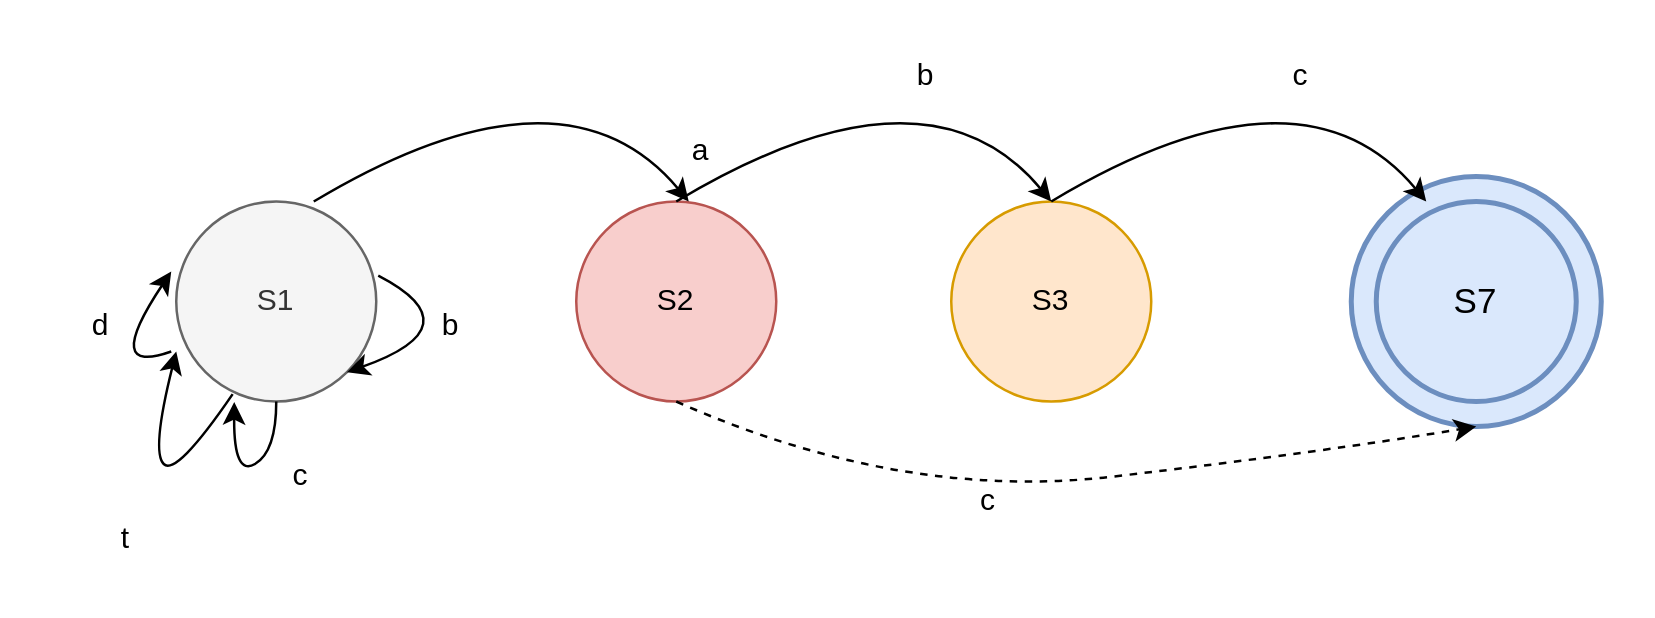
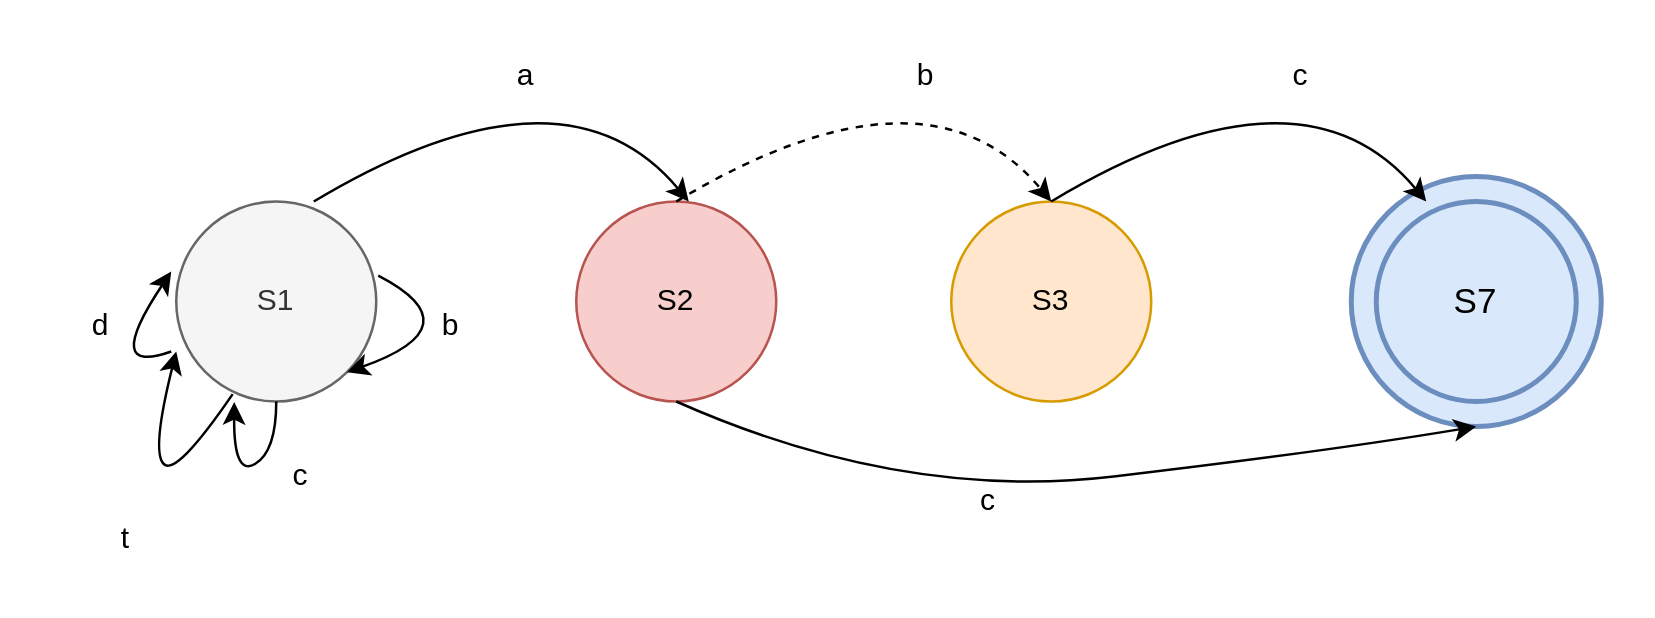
  <mxCell id="0" />
  <mxCell id="1" parent="0" />
  <mxCell id="2" value="S1" style="ellipse;whiteSpace=wrap;html=1;aspect=fixed;fillColor=#f5f5f5;strokeColor=#666666;fontColor=#333333;" vertex="1" parent="1"><mxGeometry x="70" y="80" width="80" height="80" as="geometry" /></mxCell>
  <mxCell id="3" value="" style="curved=1;endArrow=classic;html=1;exitX=0.282;exitY=0.963;exitDx=0;exitDy=0;exitPerimeter=0;" edge="1" parent="1" source="2"><mxGeometry width="50" height="50" relative="1" as="geometry"><mxPoint x="70" y="230" as="sourcePoint" /><mxPoint x="70" y="140" as="targetPoint" /><Array as="points"><mxPoint x="70" y="190" /><mxPoint x="60" y="180" /></Array></mxGeometry></mxCell>
  <mxCell id="4" value="" style="curved=1;endArrow=classic;html=1;exitX=0.5;exitY=1;exitDx=0;exitDy=0;entryX=0.29;entryY=1.003;entryDx=0;entryDy=0;entryPerimeter=0;" edge="1" parent="1" source="2" target="2"><mxGeometry width="50" height="50" relative="1" as="geometry"><mxPoint x="102.56" y="167.04" as="sourcePoint" /><mxPoint x="80" y="150" as="targetPoint" /><Array as="points"><mxPoint x="110" y="180" /><mxPoint x="93" y="190" /></Array></mxGeometry></mxCell>
  <mxCell id="5" value="" style="curved=1;endArrow=classic;html=1;exitX=1.01;exitY=0.371;exitDx=0;exitDy=0;entryX=1;entryY=1;entryDx=0;entryDy=0;exitPerimeter=0;" edge="1" parent="1" source="2" target="2"><mxGeometry width="50" height="50" relative="1" as="geometry"><mxPoint x="120" y="170" as="sourcePoint" /><mxPoint x="103.2" y="170.24" as="targetPoint" /><Array as="points"><mxPoint x="190" y="130" /></Array></mxGeometry></mxCell>
  <mxCell id="6" value="b" style="text;html=1;strokeColor=none;fillColor=none;align=center;verticalAlign=middle;whiteSpace=wrap;rounded=0;" vertex="1" parent="1"><mxGeometry x="160" y="120" width="40" height="20" as="geometry" /></mxCell>
  <mxCell id="7" value="t" style="text;html=1;strokeColor=none;fillColor=none;align=center;verticalAlign=middle;whiteSpace=wrap;rounded=0;" vertex="1" parent="1"><mxGeometry x="30" y="205" width="40" height="20" as="geometry" /></mxCell>
  <mxCell id="8" value="d" style="text;html=1;strokeColor=none;fillColor=none;align=center;verticalAlign=middle;whiteSpace=wrap;rounded=0;" vertex="1" parent="1"><mxGeometry x="20" y="120" width="40" height="20" as="geometry" /></mxCell>
  <mxCell id="9" value="" style="curved=1;endArrow=classic;html=1;" edge="1" parent="1"><mxGeometry width="50" height="50" relative="1" as="geometry"><mxPoint x="68" y="140" as="sourcePoint" /><mxPoint x="68" y="108" as="targetPoint" /><Array as="points"><mxPoint x="40" y="150" /></Array></mxGeometry></mxCell>
  <mxCell id="10" value="S2" style="ellipse;whiteSpace=wrap;html=1;aspect=fixed;fillColor=#f8cecc;strokeColor=#b85450;" vertex="1" parent="1"><mxGeometry x="230" y="80" width="80" height="80" as="geometry" /></mxCell>
  <mxCell id="11" value="S3" style="ellipse;whiteSpace=wrap;html=1;aspect=fixed;fillColor=#ffe6cc;strokeColor=#d79b00;" vertex="1" parent="1"><mxGeometry x="380" y="80" width="80" height="80" as="geometry" /></mxCell>
  <mxCell id="12" value="S7" style="ellipse;shape=doubleEllipse;margin=10;strokeWidth=2;fontSize=14;whiteSpace=wrap;html=1;align=center;fillColor=#dae8fc;strokeColor=#6c8ebf;" vertex="1" parent="1"><mxGeometry x="540" y="70" width="100" height="100" as="geometry" /></mxCell>
- <mxCell id="13" value="" style="curved=1;endArrow=classic;html=1;exitX=0.5;exitY=0;exitDx=0;exitDy=0;entryX=0.5;entryY=0;entryDx=0;entryDy=0;" edge="1" parent="1" source="10" target="11"><mxGeometry width="50" height="50" relative="1" as="geometry"><mxPoint x="20" y="270" as="sourcePoint" /><mxPoint x="70" y="220" as="targetPoint" /><Array as="points"><mxPoint x="370" y="20" /></Array></mxGeometry></mxCell>
+ <mxCell id="13" value="" style="curved=1;endArrow=classic;html=1;exitX=0.5;exitY=0;exitDx=0;exitDy=0;entryX=0.5;entryY=0;entryDx=0;entryDy=0;dashed=1;" edge="1" parent="1" source="10" target="11"><mxGeometry width="50" height="50" relative="1" as="geometry"><mxPoint x="20" y="270" as="sourcePoint" /><mxPoint x="70" y="220" as="targetPoint" /><Array as="points"><mxPoint x="370" y="20" /></Array></mxGeometry></mxCell>
  <mxCell id="14" value="" style="curved=1;endArrow=classic;html=1;exitX=0.5;exitY=0;exitDx=0;exitDy=0;" edge="1" parent="1"><mxGeometry width="50" height="50" relative="1" as="geometry"><mxPoint x="420" y="80" as="sourcePoint" /><mxPoint x="570" y="80" as="targetPoint" /><Array as="points"><mxPoint x="520" y="20" /></Array></mxGeometry></mxCell>
  <mxCell id="15" value="" style="curved=1;endArrow=classic;html=1;exitX=0.5;exitY=0;exitDx=0;exitDy=0;entryX=0.5;entryY=0;entryDx=0;entryDy=0;" edge="1" parent="1"><mxGeometry width="50" height="50" relative="1" as="geometry"><mxPoint x="125" y="80" as="sourcePoint" /><mxPoint x="275" y="80" as="targetPoint" /><Array as="points"><mxPoint x="225" y="20" /></Array></mxGeometry></mxCell>
- <mxCell id="16" value="" style="curved=1;endArrow=classic;html=1;exitX=0.5;exitY=1;exitDx=0;exitDy=0;entryX=0.5;entryY=1;entryDx=0;entryDy=0;dashed=1;" edge="1" parent="1" source="10" target="12"><mxGeometry width="50" height="50" relative="1" as="geometry"><mxPoint x="300" y="110" as="sourcePoint" /><mxPoint x="450" y="110" as="targetPoint" /><Array as="points"><mxPoint x="360" y="200" /><mxPoint x="530" y="180" /></Array></mxGeometry></mxCell>
+ <mxCell id="16" value="" style="curved=1;endArrow=classic;html=1;exitX=0.5;exitY=1;exitDx=0;exitDy=0;entryX=0.5;entryY=1;entryDx=0;entryDy=0;" edge="1" parent="1" source="10" target="12"><mxGeometry width="50" height="50" relative="1" as="geometry"><mxPoint x="300" y="110" as="sourcePoint" /><mxPoint x="450" y="110" as="targetPoint" /><Array as="points"><mxPoint x="360" y="200" /><mxPoint x="530" y="180" /></Array></mxGeometry></mxCell>
  <mxCell id="17" value="c" style="text;html=1;strokeColor=none;fillColor=none;align=center;verticalAlign=middle;whiteSpace=wrap;rounded=0;" vertex="1" parent="1"><mxGeometry x="100" y="180" width="40" height="20" as="geometry" /></mxCell>
  <mxCell id="18" value="c" style="text;html=1;strokeColor=none;fillColor=none;align=center;verticalAlign=middle;whiteSpace=wrap;rounded=0;" vertex="1" parent="1"><mxGeometry x="375" y="190" width="40" height="20" as="geometry" /></mxCell>
- <mxCell id="19" value="a" style="text;html=1;strokeColor=none;fillColor=none;align=center;verticalAlign=middle;whiteSpace=wrap;rounded=0;" vertex="1" parent="1"><mxGeometry x="260" y="50" width="40" height="20" as="geometry" /></mxCell>
+ <mxCell id="19" value="a" style="text;html=1;strokeColor=none;fillColor=none;align=center;verticalAlign=middle;whiteSpace=wrap;rounded=0;" vertex="1" parent="1"><mxGeometry x="190" y="20" width="40" height="20" as="geometry" /></mxCell>
  <mxCell id="20" value="b" style="text;html=1;strokeColor=none;fillColor=none;align=center;verticalAlign=middle;whiteSpace=wrap;rounded=0;" vertex="1" parent="1"><mxGeometry x="350" y="20" width="40" height="20" as="geometry" /></mxCell>
  <mxCell id="21" value="c" style="text;html=1;align=center;verticalAlign=middle;whiteSpace=wrap;rounded=0;" vertex="1" parent="1"><mxGeometry x="500" y="20" width="40" height="20" as="geometry" /></mxCell>
